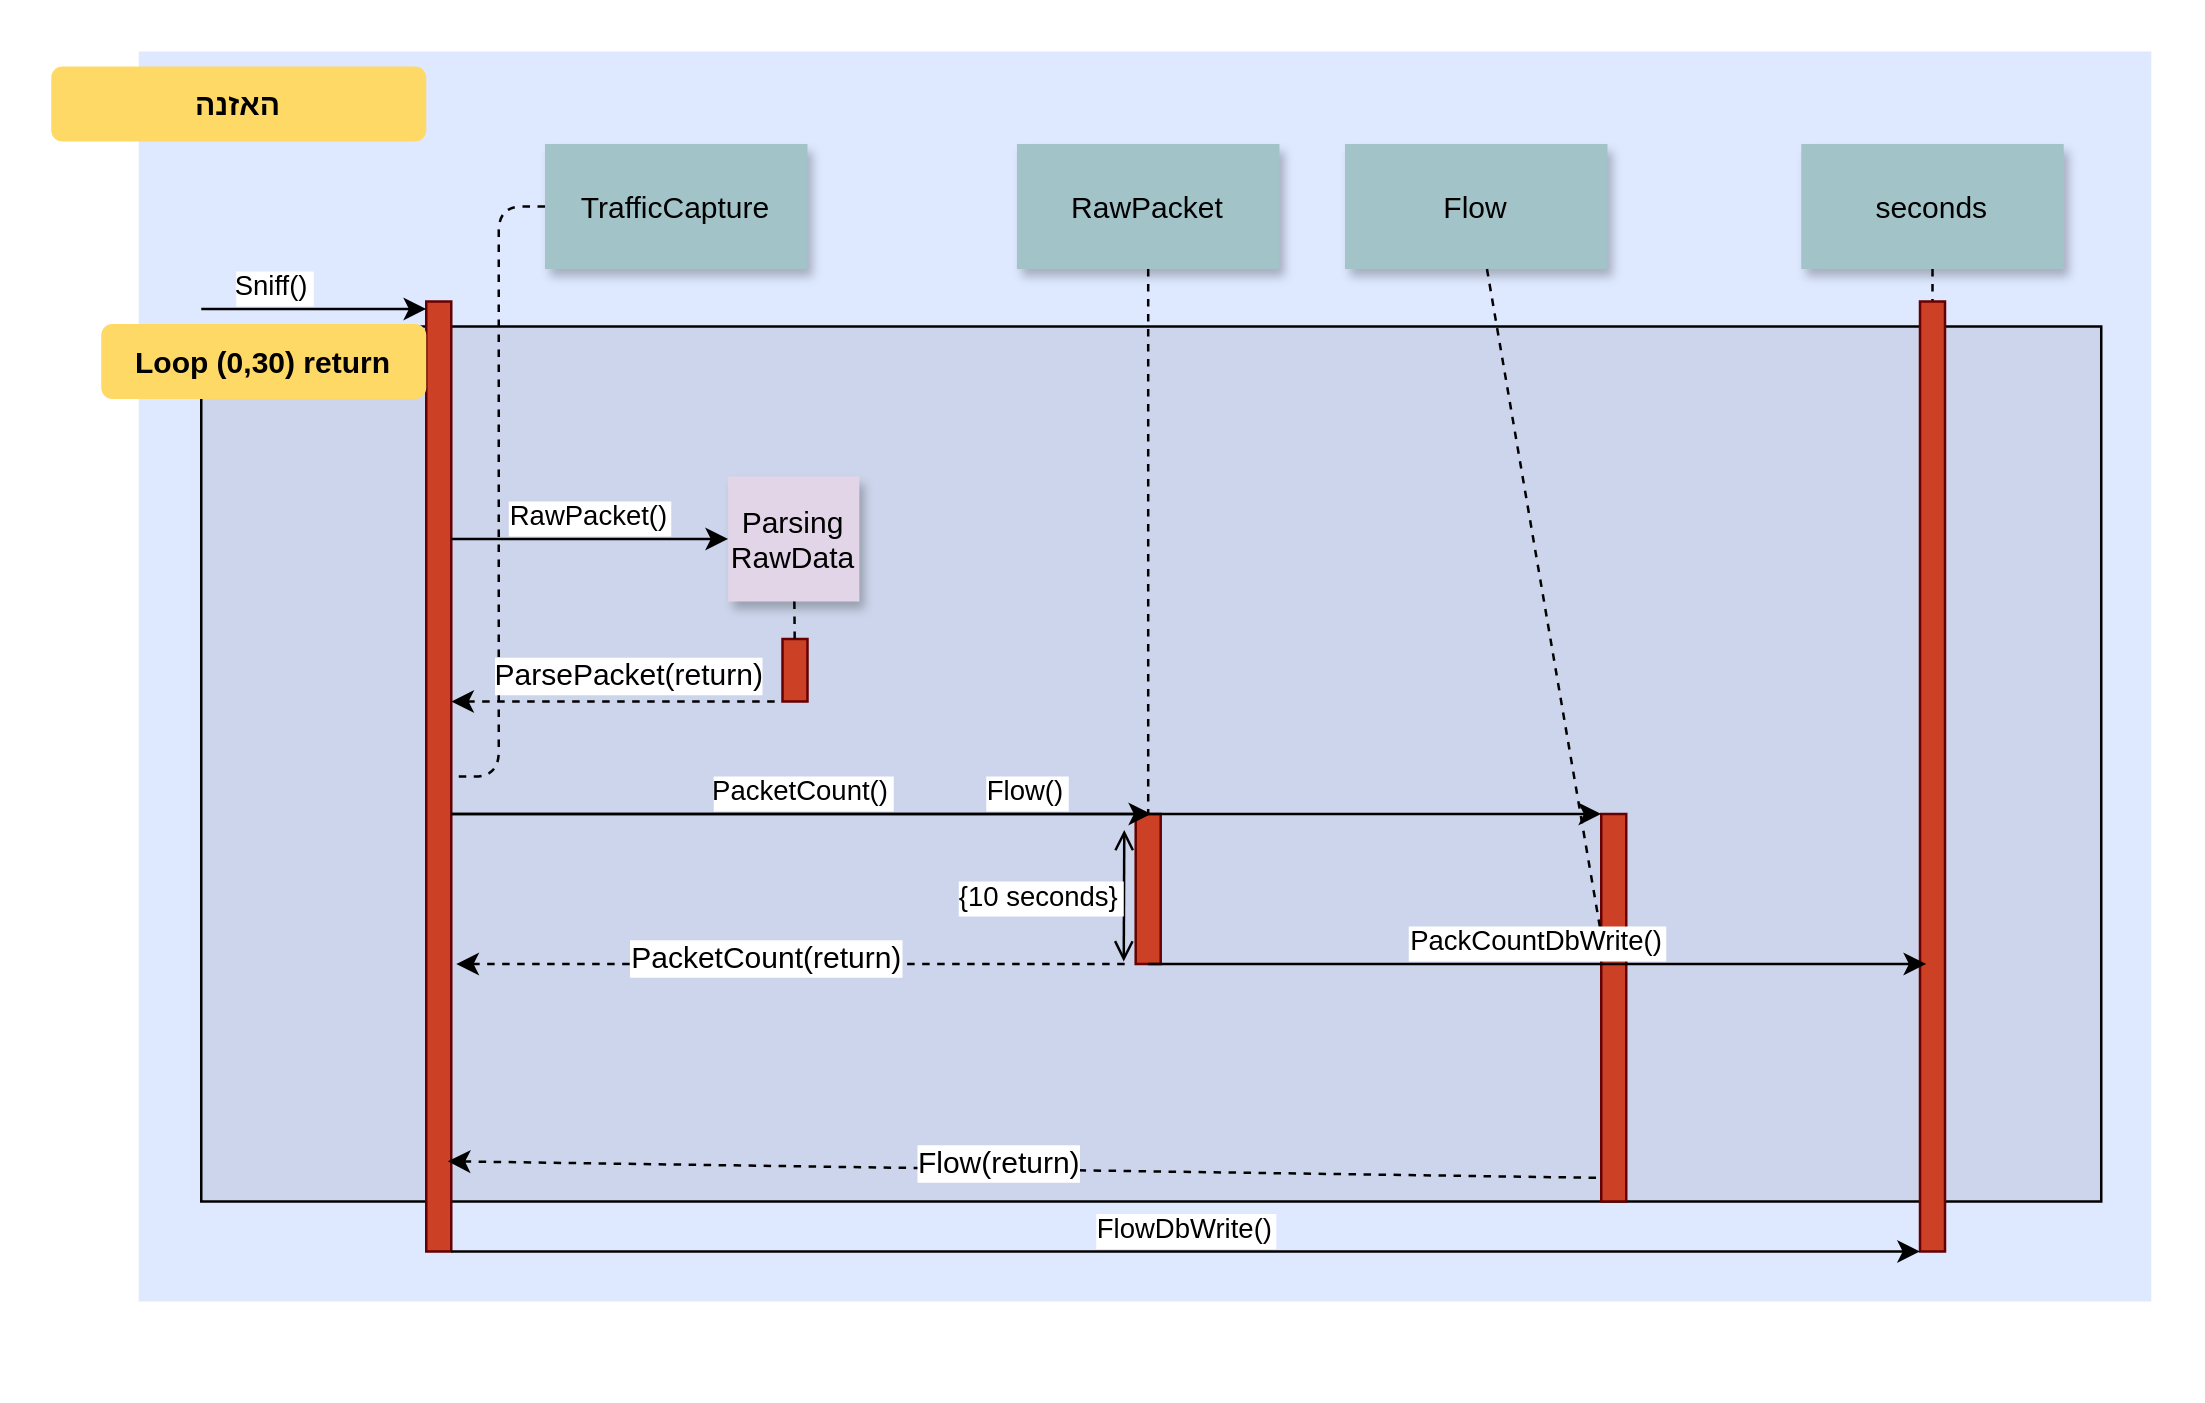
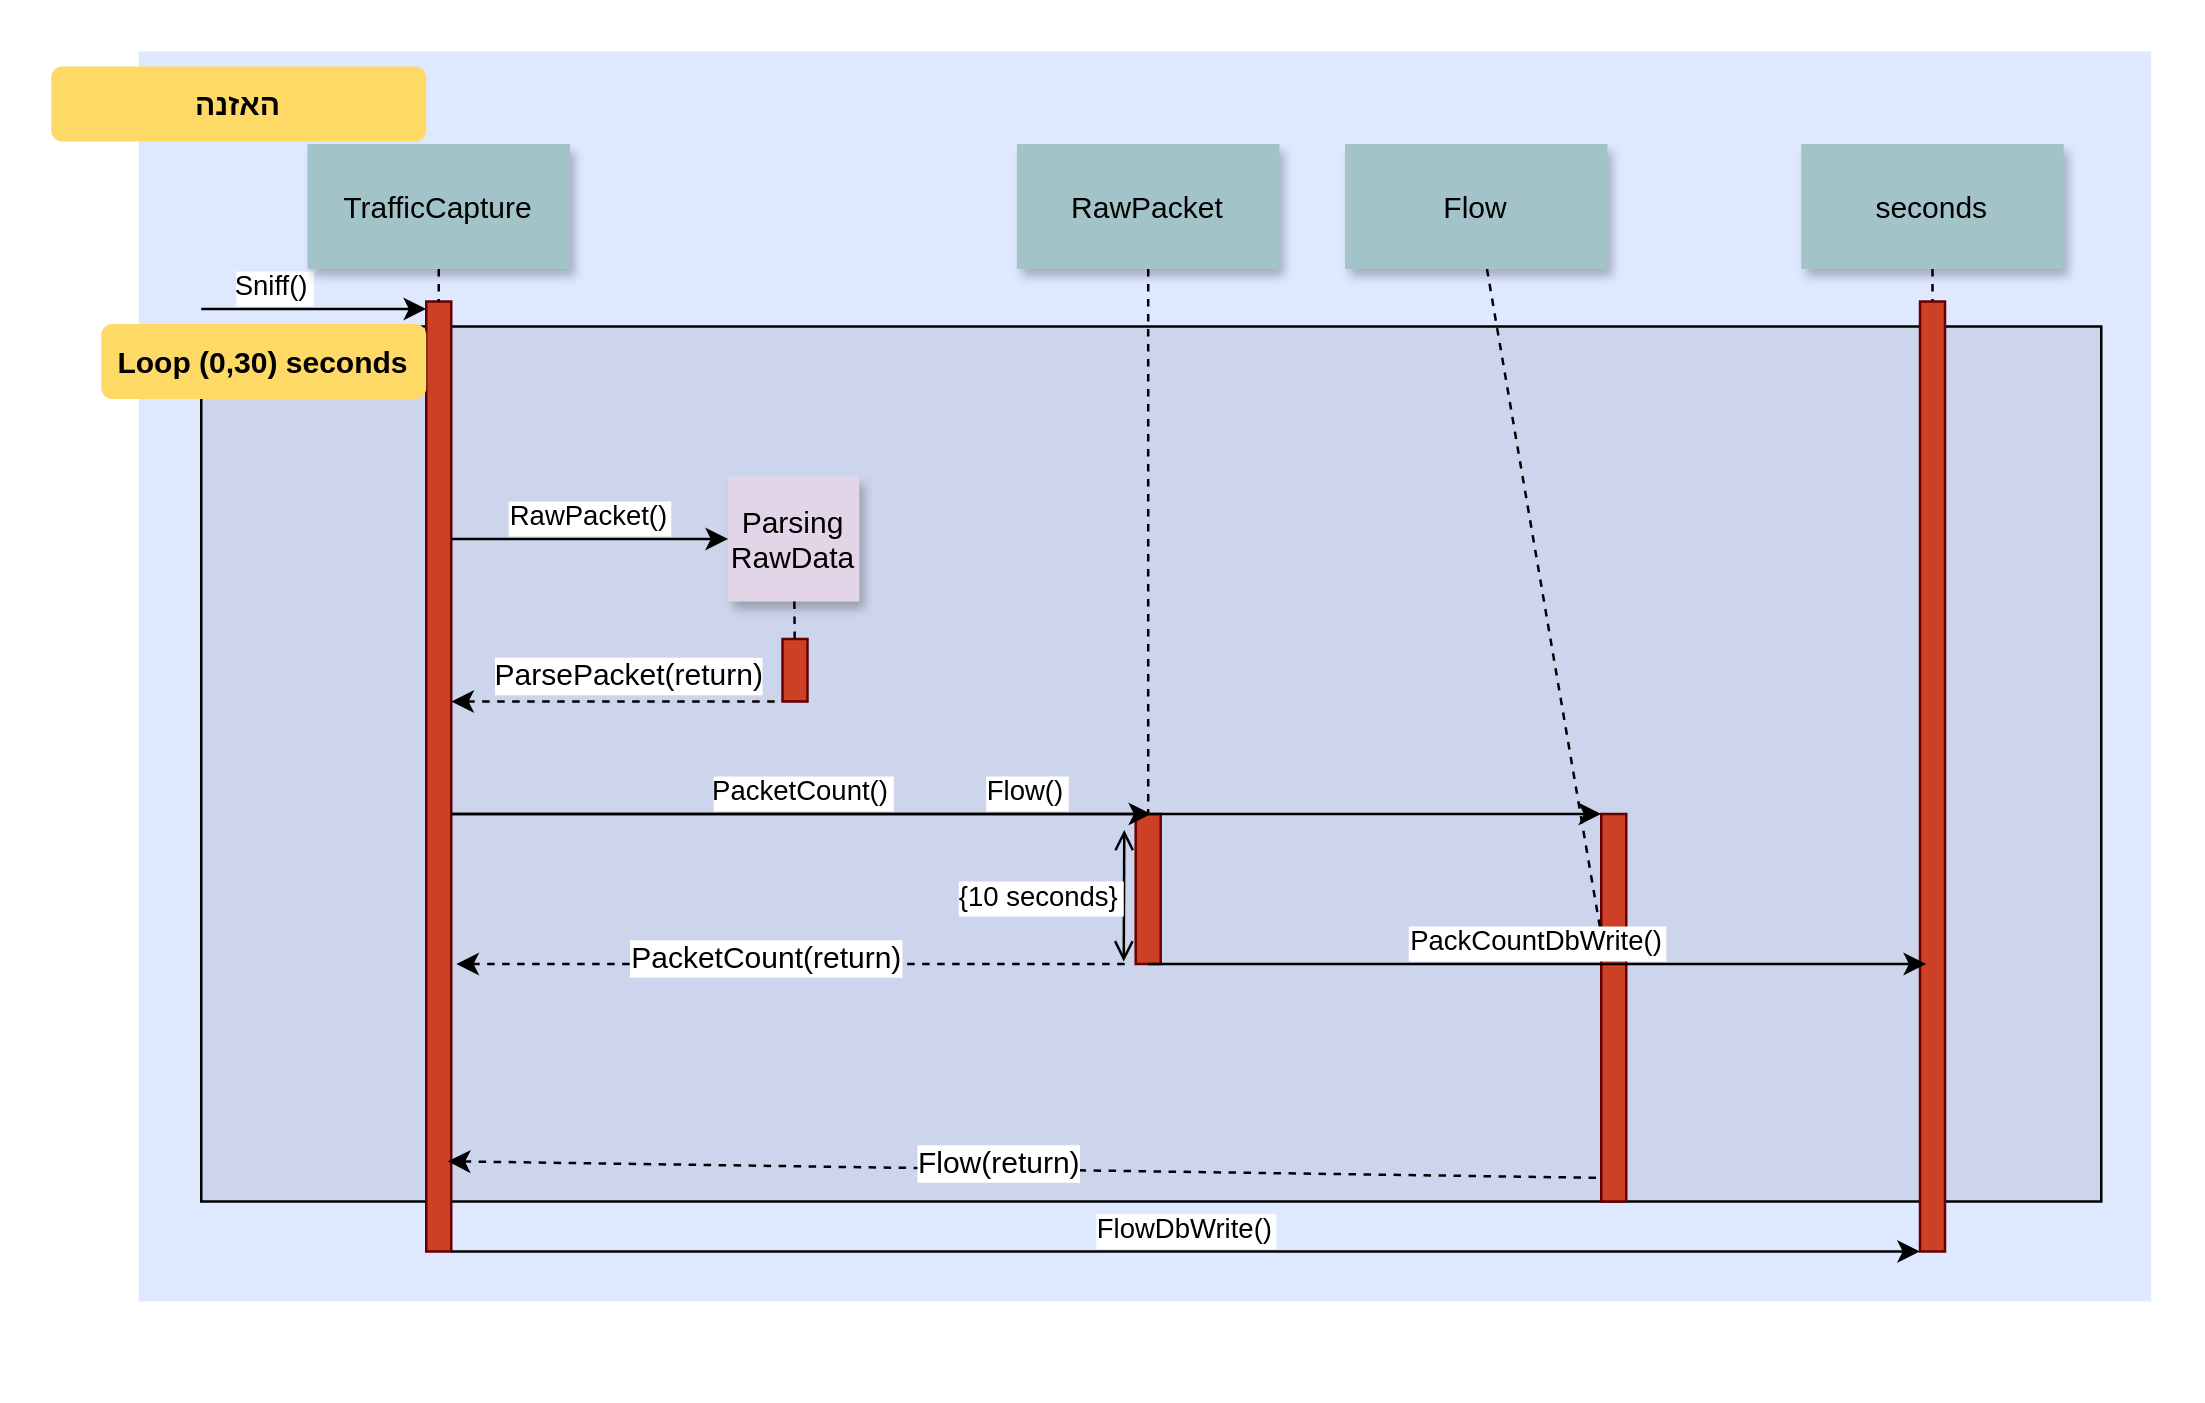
  <mxCell id="0" />
  <mxCell id="1" parent="0" />
  <mxCell id="2" value="" parent="1" style="fillColor=#DEE8FF;strokeColor=none" vertex="1"><mxGeometry as="geometry" x="55" y="20" width="805" height="500" /></mxCell>
  <mxCell id="3" value="" parent="1" style="fillColor=#CCD5EB" vertex="1"><mxGeometry as="geometry" x="80" y="130" width="760" height="350" /></mxCell>
  <mxCell id="4" value="" parent="1" style="fillColor=#CC4125;strokeColor=#660000" vertex="1"><mxGeometry as="geometry" x="170" y="120" width="10" height="380" /></mxCell>
  <mxCell id="5" value="Sniff()" parent="1" style="edgeStyle=none;verticalLabelPosition=top;verticalAlign=bottom;labelPosition=left;align=right" edge="1"><mxGeometry as="geometry" x="110" y="-17" width="100" height="100"><mxPoint as="sourcePoint" x="80" y="123" /><mxPoint as="targetPoint" x="170" y="123" /></mxGeometry></mxCell>
- <mxCell id="6" value="TrafficCapture" parent="1" style="shadow=1;fillColor=#A2C4C9;strokeColor=none" vertex="1"><mxGeometry x="217.5" y="57" as="geometry" width="105" height="50" /></mxCell>
+ <mxCell id="6" value="TrafficCapture" parent="1" style="shadow=1;fillColor=#A2C4C9;strokeColor=none" vertex="1"><mxGeometry as="geometry" x="122.5" y="57" width="105" height="50" /></mxCell>
  <mxCell id="7" value="" parent="1" style="fillColor=#CC4125;strokeColor=#660000" vertex="1"><mxGeometry as="geometry" x="312.5" y="255" width="10" height="25" /></mxCell>
  <mxCell id="8" value="Parsing&#10;RawData" parent="1" style="shadow=1;fillColor=#e1d5e7;strokeColor=none;" vertex="1"><mxGeometry as="geometry" x="290.75" y="190" width="52.5" height="50" /></mxCell>
  <mxCell id="9" value="" parent="1" style="edgeStyle=none;endArrow=none;dashed=1" edge="1" source="8" target="7"><mxGeometry as="geometry" x="272.335" y="165" width="100" height="100"><mxPoint as="sourcePoint" x="317.259" y="150" /><mxPoint as="targetPoint" x="317.576" y="205" /></mxGeometry></mxCell>
  <mxCell id="10" value="RawPacket()" parent="1" style="edgeStyle=none;verticalLabelPosition=top;verticalAlign=bottom;entryX=0;entryY=0.5;entryDx=0;entryDy=0;" edge="1" target="8"><mxGeometry as="geometry" x="220" y="92" width="100" height="100"><mxPoint as="sourcePoint" x="180" y="215" /><mxPoint as="targetPoint" x="310" y="219.5" /></mxGeometry></mxCell>
  <mxCell id="11" value="RawPacket" parent="1" style="shadow=1;fillColor=#A2C4C9;strokeColor=none" vertex="1"><mxGeometry as="geometry" x="406.284" y="57" width="105" height="50" /></mxCell>
  <mxCell id="12" value="" parent="1" style="fillColor=#CC4125;strokeColor=#660000" vertex="1"><mxGeometry as="geometry" x="453.78" y="325" width="10" height="60" /></mxCell>
  <mxCell id="13" value="PacketCount()" parent="1" style="edgeStyle=elbowEdgeStyle;elbow=horizontal;verticalLabelPosition=top;verticalAlign=bottom;exitX=1;exitY=0.5;exitDx=0;exitDy=0;" edge="1"><mxGeometry as="geometry" x="350" y="360" width="100" height="100"><mxPoint as="sourcePoint" x="180" y="325" /><mxPoint as="targetPoint" x="460" y="325" /><Array as="points"><mxPoint x="330" y="325" /></Array></mxGeometry></mxCell>
  <mxCell id="14" value="" parent="1" style="fillColor=#CC4125;strokeColor=#660000" vertex="1"><mxGeometry as="geometry" x="640" y="325" width="10" height="155" /></mxCell>
  <mxCell id="15" value="Flow" parent="1" style="shadow=1;fillColor=#A2C4C9;strokeColor=none" vertex="1"><mxGeometry x="537.5" y="57" as="geometry" width="105" height="50" /></mxCell>
  <mxCell id="16" value="" parent="1" style="edgeStyle=none;endArrow=none;dashed=1" edge="1" source="15" target="14"><mxGeometry as="geometry" x="614.488" y="175.0" width="100" height="100"><mxPoint as="sourcePoint" x="644.653" y="150" /><mxPoint as="targetPoint" x="644.653" y="300" /></mxGeometry></mxCell>
  <mxCell id="17" value="seconds" parent="1" style="shadow=1;fillColor=#A2C4C9;strokeColor=none" vertex="1"><mxGeometry as="geometry" x="720" y="57" width="105" height="50" /></mxCell>
  <mxCell id="18" value="" parent="1" style="edgeStyle=none;endArrow=none;dashed=1" edge="1" source="17" target="19"><mxGeometry as="geometry" x="727.335" y="165" width="100" height="100"><mxPoint as="sourcePoint" x="772.259" y="150" /><mxPoint as="targetPoint" x="772.576" y="205" /></mxGeometry></mxCell>
  <mxCell id="19" value="" parent="1" style="fillColor=#CC4125;strokeColor=#660000" vertex="1"><mxGeometry as="geometry" x="767.5" y="120" width="10" height="380" /></mxCell>
  <mxCell id="20" value="" parent="1" style="edgeStyle=elbowEdgeStyle;elbow=horizontal;endArrow=none;dashed=1" edge="1" source="6" target="4"><mxGeometry as="geometry" x="230.0" y="310" width="100" height="100"><mxPoint as="sourcePoint" x="200" y="450" /><mxPoint as="targetPoint" x="300" y="350" /></mxGeometry></mxCell>
  <mxCell id="21" value="האזנה" parent="1" style="rounded=1;fontStyle=1;fillColor=#FFD966;strokeColor=none" vertex="1"><mxGeometry as="geometry" x="20" y="26" width="150" height="30" /></mxCell>
- <mxCell id="22" value="Loop (0,30) return" parent="1" style="rounded=1;fontStyle=1;fillColor=#FFD966;strokeColor=none" vertex="1"><mxGeometry as="geometry" x="40" y="129" width="130" height="30" /></mxCell>
+ <mxCell id="22" value="Loop (0,30) seconds" parent="1" style="rounded=1;fontStyle=1;fillColor=#FFD966;strokeColor=none" vertex="1"><mxGeometry as="geometry" x="40" y="129" width="130" height="30" /></mxCell>
  <mxCell id="23" value="" parent="1" style="edgeStyle=none;endArrow=none;dashed=1;entryX=0.5;entryY=0;entryDx=0;entryDy=0;exitX=0.5;exitY=1;exitDx=0;exitDy=0;" edge="1" source="11" target="12"><mxGeometry as="geometry" x="413.115" y="165" width="100" height="100"><mxPoint as="sourcePoint" x="458.28" y="150" /><mxPoint as="targetPoint" x="458.28" y="220" /></mxGeometry></mxCell>
  <mxCell id="24" value="" parent="1" style="edgeStyle=none;verticalLabelPosition=top;verticalAlign=bottom;endArrow=none;startArrow=classic;dashed=1" edge="1"><mxGeometry as="geometry" x="220" y="152.499" width="100" height="100"><mxPoint as="sourcePoint" x="180" y="279.999" /><mxPoint as="targetPoint" x="310" y="279.999" /></mxGeometry></mxCell>
  <mxCell id="25" value="ParsePacket(return)" parent="24" style="text;html=1;align=center;verticalAlign=middle;resizable=0;points=[];labelBackgroundColor=#ffffff;" vertex="1" connectable="0"><mxGeometry as="geometry" relative="1"><mxPoint as="offset" x="5.29" y="-10" /></mxGeometry></mxCell>
  <mxCell id="26" value="{10 seconds}" parent="1" style="edgeStyle=elbowEdgeStyle;elbow=horizontal;startArrow=open;endArrow=open;labelPosition=left;align=right" edge="1"><mxGeometry as="geometry" x="359.206" y="301.39" width="100" height="100"><mxPoint as="sourcePoint" x="449.206" y="331.39" /><mxPoint as="targetPoint" x="449" y="384" /></mxGeometry></mxCell>
  <mxCell id="27" value="Flow()" parent="1" style="edgeStyle=elbowEdgeStyle;elbow=horizontal;verticalLabelPosition=top;verticalAlign=bottom;entryX=0;entryY=0.5;entryDx=0;entryDy=0;" edge="1"><mxGeometry as="geometry" x="350" y="329" width="100" height="100"><mxPoint as="sourcePoint" x="180" y="325" /><mxPoint as="targetPoint" x="640" y="325.004" /><Array as="points"><mxPoint x="260" y="354" /><mxPoint x="360" y="364" /><mxPoint x="330" y="294" /></Array></mxGeometry></mxCell>
  <mxCell id="28" value="PackCountDbWrite()" parent="1" style="edgeStyle=elbowEdgeStyle;elbow=horizontal;verticalLabelPosition=top;verticalAlign=bottom;exitX=0.5;exitY=1;exitDx=0;exitDy=0;" edge="1" source="12"><mxGeometry as="geometry" x="659.78" y="389" width="100" height="100"><mxPoint as="sourcePoint" x="489.78" y="385" /><mxPoint as="targetPoint" x="770" y="385" /><Array as="points"><mxPoint x="569.78" y="414" /><mxPoint x="669.78" y="424" /><mxPoint x="639.78" y="354" /></Array></mxGeometry></mxCell>
  <mxCell id="29" value="FlowDbWrite()" parent="1" style="edgeStyle=elbowEdgeStyle;elbow=horizontal;verticalLabelPosition=top;verticalAlign=bottom;entryX=0;entryY=1;entryDx=0;entryDy=0;" edge="1"><mxGeometry as="geometry" x="350" y="504" width="100" height="100"><mxPoint as="sourcePoint" x="180" y="500" /><mxPoint as="targetPoint" x="767.5" y="500" /><Array as="points"><mxPoint x="260" y="529" /><mxPoint x="360" y="539" /><mxPoint x="330" y="469" /></Array></mxGeometry></mxCell>
  <mxCell id="30" value="" parent="1" style="edgeStyle=none;verticalLabelPosition=top;verticalAlign=bottom;endArrow=none;startArrow=classic;dashed=1;" edge="1"><mxGeometry as="geometry" x="373.78" y="257.499" width="100" height="100"><mxPoint as="sourcePoint" x="182" y="385" /><mxPoint as="targetPoint" x="450" y="385" /></mxGeometry></mxCell>
  <mxCell id="31" value="PacketCount(return)" parent="30" style="text;html=1;align=center;verticalAlign=middle;resizable=0;points=[];labelBackgroundColor=#ffffff;" vertex="1" connectable="0"><mxGeometry as="geometry" relative="1"><mxPoint as="offset" x="-11" y="-3" /></mxGeometry></mxCell>
  <mxCell id="32" value="" parent="1" style="edgeStyle=none;verticalLabelPosition=top;verticalAlign=bottom;endArrow=none;startArrow=classic;dashed=1;entryX=-0.024;entryY=0.939;entryDx=0;entryDy=0;exitX=0.859;exitY=0.905;exitDx=0;exitDy=0;exitPerimeter=0;entryPerimeter=0;" edge="1" source="4" target="14"><mxGeometry as="geometry" x="375.28" y="342.499" width="100" height="100"><mxPoint as="sourcePoint" x="183.5" y="470" /><mxPoint as="targetPoint" x="451.5" y="470" /></mxGeometry></mxCell>
  <mxCell id="33" value="Flow(return)" parent="32" style="text;html=1;align=center;verticalAlign=middle;resizable=0;points=[];labelBackgroundColor=#ffffff;" vertex="1" connectable="0"><mxGeometry as="geometry" relative="1"><mxPoint as="offset" x="-11" y="-3" /></mxGeometry></mxCell>
